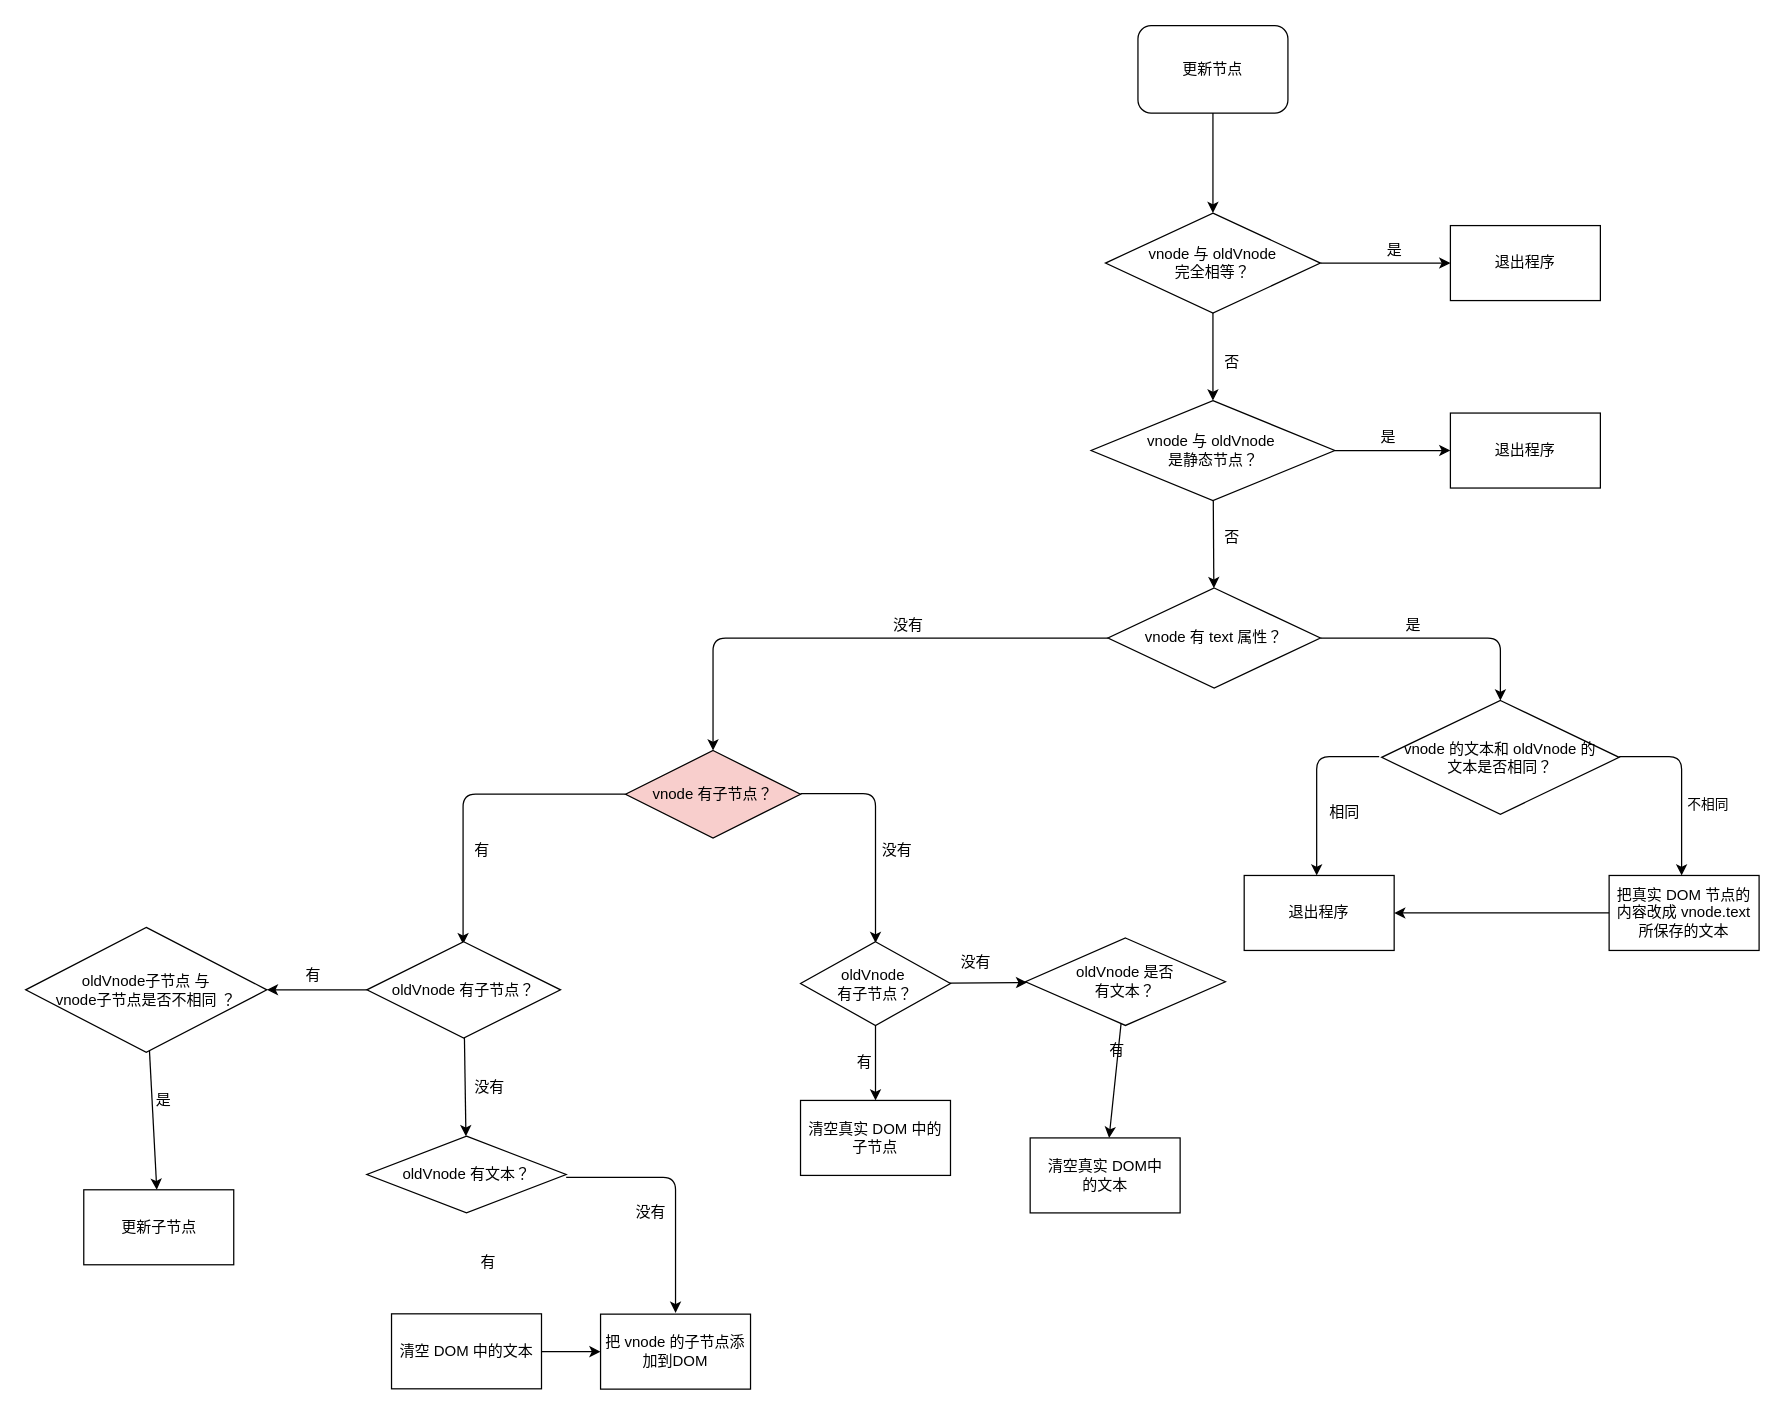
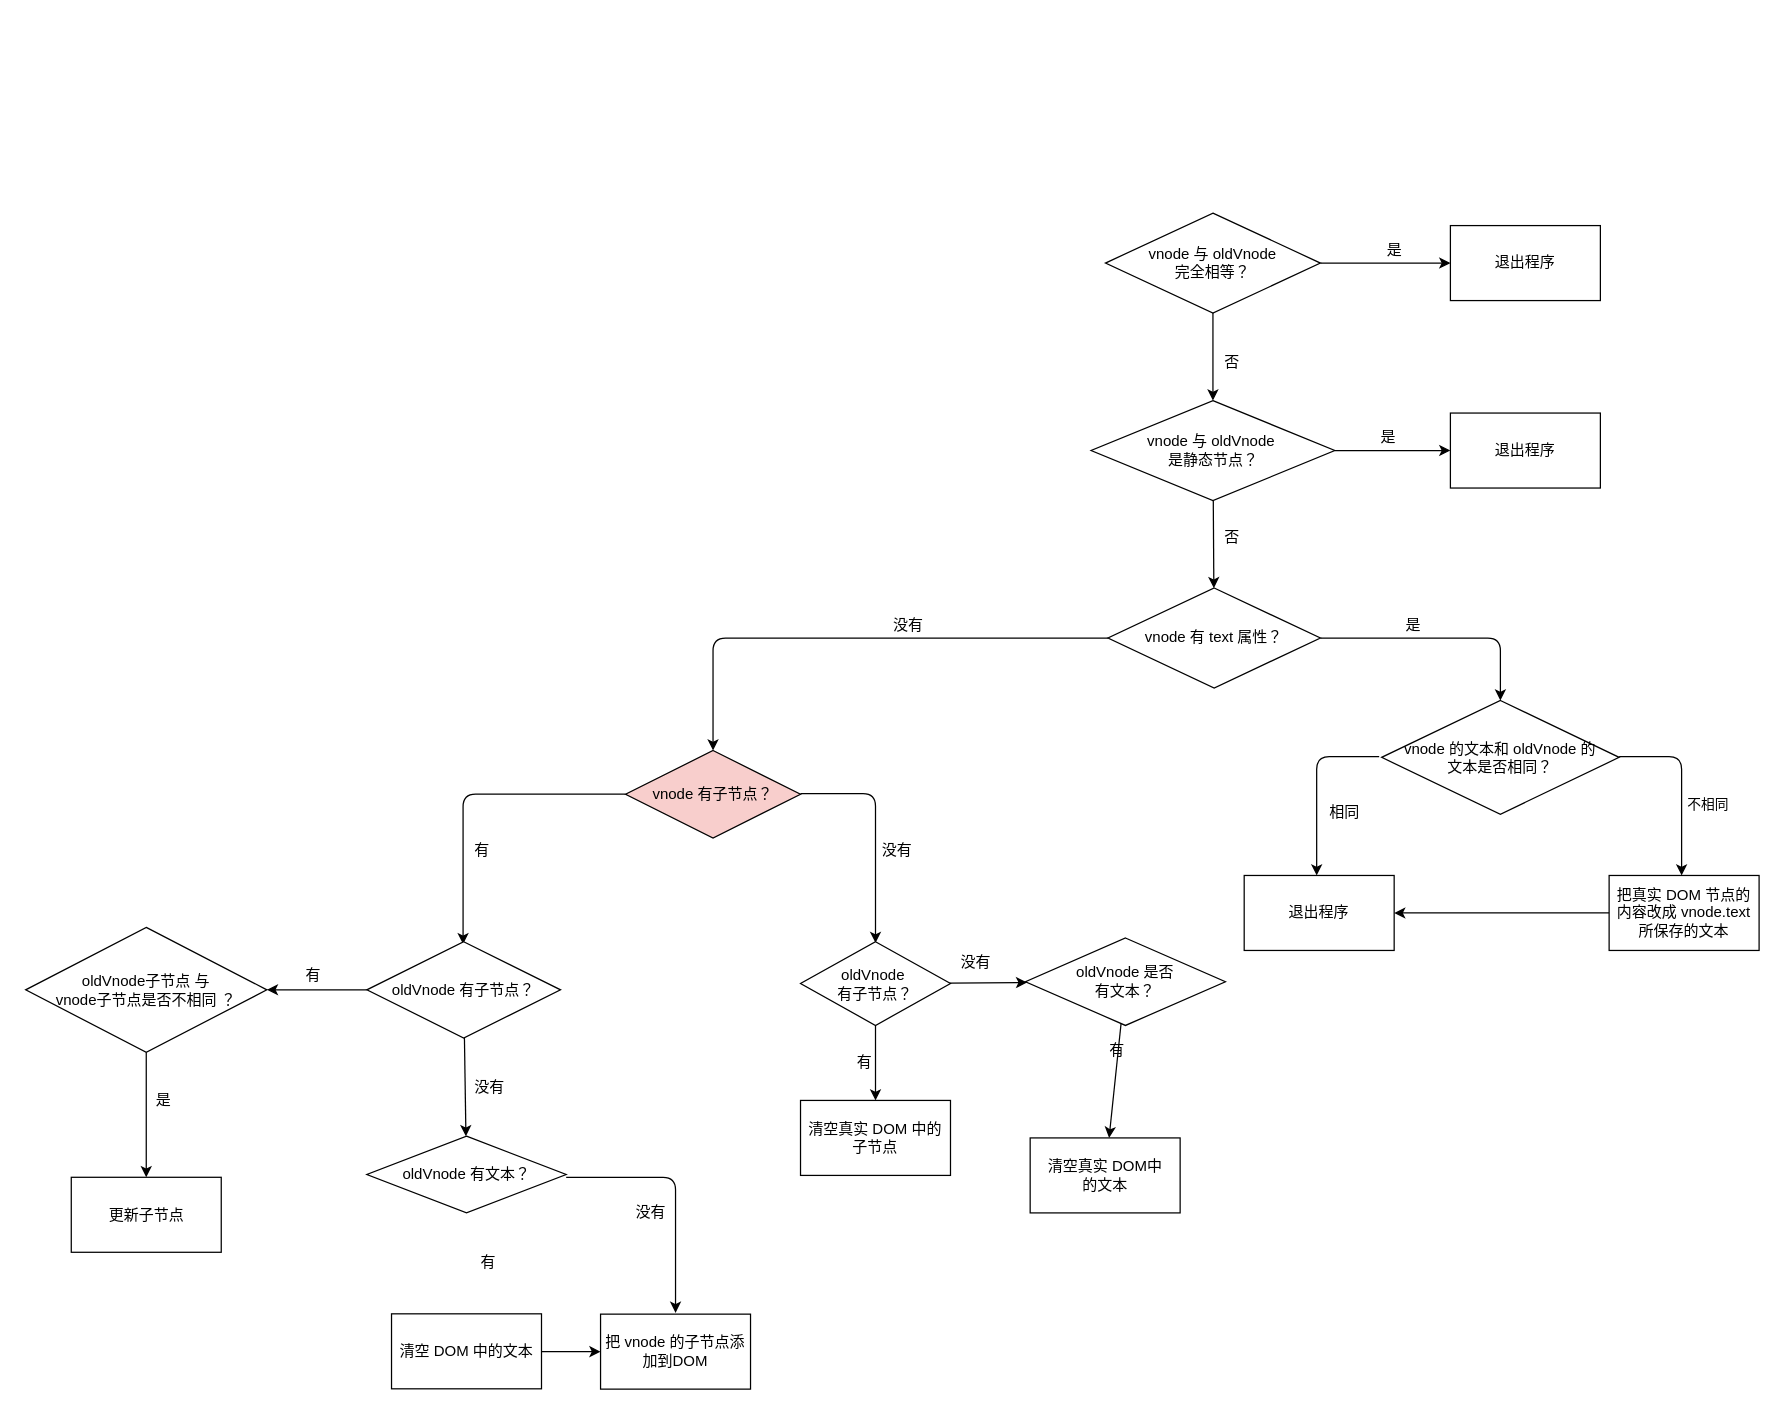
  <mxCell id="0" />
  <mxCell id="1" parent="0" />
- <mxCell id="2" style="edgeStyle=none;html=1;entryX=0.5;entryY=0;entryDx=0;entryDy=0;" edge="1" parent="1" source="3" target="6"><mxGeometry relative="1" as="geometry" /></mxCell>
- <mxCell id="3" value="更新节点" style="rounded=1;whiteSpace=wrap;html=1;" vertex="1" parent="1"><mxGeometry x="910" y="20" width="120" height="70" as="geometry" /></mxCell>
  <mxCell id="4" value="" style="edgeStyle=none;html=1;" edge="1" parent="1" source="6" target="7"><mxGeometry relative="1" as="geometry" /></mxCell>
  <mxCell id="5" value="" style="edgeStyle=none;html=1;" edge="1" parent="1" source="6" target="11"><mxGeometry relative="1" as="geometry" /></mxCell>
  <mxCell id="6" value="vnode 与 oldVnode&lt;br&gt;完全相等？" style="rhombus;whiteSpace=wrap;html=1;" vertex="1" parent="1"><mxGeometry x="884" y="170" width="172" height="80" as="geometry" /></mxCell>
  <mxCell id="7" value="退出程序" style="whiteSpace=wrap;html=1;" vertex="1" parent="1"><mxGeometry x="1160" y="180" width="120" height="60" as="geometry" /></mxCell>
  <mxCell id="8" value="是" style="text;html=1;align=center;verticalAlign=middle;resizable=0;points=[];autosize=1;strokeColor=none;fillColor=none;" vertex="1" parent="1"><mxGeometry x="1100" y="190" width="30" height="20" as="geometry" /></mxCell>
  <mxCell id="9" value="" style="edgeStyle=none;html=1;" edge="1" parent="1" source="11" target="13"><mxGeometry relative="1" as="geometry" /></mxCell>
  <mxCell id="10" value="" style="edgeStyle=none;html=1;" edge="1" parent="1" source="11" target="15"><mxGeometry relative="1" as="geometry" /></mxCell>
  <mxCell id="11" value="vnode 与 oldVnode&amp;nbsp;&lt;br&gt;是静态节点？" style="rhombus;whiteSpace=wrap;html=1;" vertex="1" parent="1"><mxGeometry x="872.5" y="320" width="195" height="80" as="geometry" /></mxCell>
  <mxCell id="12" value="否" style="text;html=1;align=center;verticalAlign=middle;resizable=0;points=[];autosize=1;strokeColor=none;fillColor=none;" vertex="1" parent="1"><mxGeometry x="970" y="280" width="30" height="20" as="geometry" /></mxCell>
  <mxCell id="13" value="退出程序" style="whiteSpace=wrap;html=1;" vertex="1" parent="1"><mxGeometry x="1160" y="330" width="120" height="60" as="geometry" /></mxCell>
  <mxCell id="14" value="是" style="text;html=1;align=center;verticalAlign=middle;resizable=0;points=[];autosize=1;strokeColor=none;fillColor=none;" vertex="1" parent="1"><mxGeometry x="1095" y="340" width="30" height="20" as="geometry" /></mxCell>
  <mxCell id="15" value="vnode 有 text 属性？" style="rhombus;whiteSpace=wrap;html=1;" vertex="1" parent="1"><mxGeometry x="886" y="470" width="170" height="80" as="geometry" /></mxCell>
  <mxCell id="16" value="否" style="text;html=1;align=center;verticalAlign=middle;resizable=0;points=[];autosize=1;strokeColor=none;fillColor=none;" vertex="1" parent="1"><mxGeometry x="970" y="420" width="30" height="20" as="geometry" /></mxCell>
  <mxCell id="17" value="" style="edgeStyle=segmentEdgeStyle;endArrow=classic;html=1;" edge="1" parent="1"><mxGeometry width="50" height="50" relative="1" as="geometry"><mxPoint x="1056" y="510" as="sourcePoint" /><mxPoint x="1200" y="560" as="targetPoint" /><Array as="points"><mxPoint x="1200" y="510" /></Array></mxGeometry></mxCell>
  <mxCell id="18" value="是" style="text;html=1;align=center;verticalAlign=middle;resizable=0;points=[];autosize=1;strokeColor=none;fillColor=none;" vertex="1" parent="1"><mxGeometry x="1115" y="490" width="30" height="20" as="geometry" /></mxCell>
  <mxCell id="19" value="vnode 的文本和 oldVnode 的&lt;br&gt;文本是否相同？" style="rhombus;whiteSpace=wrap;html=1;" vertex="1" parent="1"><mxGeometry x="1105" y="560" width="190" height="91" as="geometry" /></mxCell>
  <mxCell id="20" value="退出程序" style="whiteSpace=wrap;html=1;" vertex="1" parent="1"><mxGeometry x="995" y="700" width="120" height="60" as="geometry" /></mxCell>
  <mxCell id="21" value="相同" style="text;html=1;align=center;verticalAlign=middle;resizable=0;points=[];autosize=1;strokeColor=none;fillColor=none;" vertex="1" parent="1"><mxGeometry x="1055" y="640" width="40" height="20" as="geometry" /></mxCell>
  <mxCell id="22" value="" style="edgeStyle=segmentEdgeStyle;endArrow=classic;html=1;" edge="1" parent="1"><mxGeometry width="50" height="50" relative="1" as="geometry"><mxPoint x="1295" y="605" as="sourcePoint" /><mxPoint x="1345" y="700" as="targetPoint" /></mxGeometry></mxCell>
  <mxCell id="23" value="不相同" style="edgeLabel;html=1;align=center;verticalAlign=middle;resizable=0;points=[];" vertex="1" connectable="0" parent="22"><mxGeometry x="0.197" y="5" relative="1" as="geometry"><mxPoint x="15" as="offset" /></mxGeometry></mxCell>
  <mxCell id="24" value="把真实 DOM 节点的内容改成 vnode.text 所保存的文本" style="rounded=0;whiteSpace=wrap;html=1;" vertex="1" parent="1"><mxGeometry x="1287" y="700" width="120" height="60" as="geometry" /></mxCell>
  <mxCell id="25" value="" style="endArrow=classic;html=1;entryX=1;entryY=0.5;entryDx=0;entryDy=0;exitX=0;exitY=0.5;exitDx=0;exitDy=0;" edge="1" parent="1" source="24" target="20"><mxGeometry width="50" height="50" relative="1" as="geometry"><mxPoint x="1280" y="730" as="sourcePoint" /><mxPoint x="1330" y="690" as="targetPoint" /></mxGeometry></mxCell>
  <mxCell id="26" value="" style="edgeStyle=segmentEdgeStyle;endArrow=classic;html=1;entryX=0.5;entryY=0;entryDx=0;entryDy=0;" edge="1" parent="1"><mxGeometry width="50" height="50" relative="1" as="geometry"><mxPoint x="1103" y="605" as="sourcePoint" /><mxPoint x="1053" y="700" as="targetPoint" /><Array as="points"><mxPoint x="1053" y="605" /></Array></mxGeometry></mxCell>
  <mxCell id="27" value="" style="edgeStyle=segmentEdgeStyle;endArrow=classic;html=1;entryX=0.5;entryY=0;entryDx=0;entryDy=0;" edge="1" parent="1" target="28"><mxGeometry width="50" height="50" relative="1" as="geometry"><mxPoint x="886" y="510" as="sourcePoint" /><mxPoint x="630" y="600" as="targetPoint" /><Array as="points"><mxPoint x="570" y="510" /></Array></mxGeometry></mxCell>
  <mxCell id="28" value="vnode 有子节点？" style="rhombus;whiteSpace=wrap;html=1;fillColor=#f8cecc;" vertex="1" parent="1"><mxGeometry x="500" y="600" width="140" height="70" as="geometry" /></mxCell>
  <mxCell id="29" value="" style="edgeStyle=segmentEdgeStyle;endArrow=classic;html=1;" edge="1" parent="1"><mxGeometry width="50" height="50" relative="1" as="geometry"><mxPoint x="640" y="634.5" as="sourcePoint" /><mxPoint x="700" y="754" as="targetPoint" /></mxGeometry></mxCell>
  <mxCell id="30" value="" style="edgeStyle=segmentEdgeStyle;endArrow=classic;html=1;" edge="1" parent="1"><mxGeometry width="50" height="50" relative="1" as="geometry"><mxPoint x="500" y="635" as="sourcePoint" /><mxPoint x="370" y="755" as="targetPoint" /><Array as="points"><mxPoint x="500" y="635" /><mxPoint x="370" y="635" /></Array></mxGeometry></mxCell>
  <mxCell id="31" value="" style="edgeStyle=none;html=1;" edge="1" parent="1" source="33" target="34"><mxGeometry relative="1" as="geometry" /></mxCell>
  <mxCell id="32" value="" style="edgeStyle=none;html=1;" edge="1" parent="1" source="33" target="37"><mxGeometry relative="1" as="geometry" /></mxCell>
  <mxCell id="33" value="oldVnode&amp;nbsp;&lt;br&gt;有子节点？" style="rhombus;whiteSpace=wrap;html=1;" vertex="1" parent="1"><mxGeometry x="640" y="753" width="120" height="67" as="geometry" /></mxCell>
  <mxCell id="34" value="清空真实 DOM 中的子节点" style="whiteSpace=wrap;html=1;" vertex="1" parent="1"><mxGeometry x="640" y="880" width="120" height="60" as="geometry" /></mxCell>
  <mxCell id="35" value="有" style="text;html=1;align=center;verticalAlign=middle;resizable=0;points=[];autosize=1;strokeColor=none;fillColor=none;" vertex="1" parent="1"><mxGeometry x="676" y="840" width="30" height="20" as="geometry" /></mxCell>
  <mxCell id="36" value="" style="edgeStyle=none;html=1;" edge="1" parent="1" source="37" target="39"><mxGeometry relative="1" as="geometry" /></mxCell>
  <mxCell id="37" value="oldVnode 是否&lt;br&gt;有文本？" style="rhombus;whiteSpace=wrap;html=1;" vertex="1" parent="1"><mxGeometry x="820" y="750" width="160" height="70" as="geometry" /></mxCell>
  <mxCell id="38" value="没有" style="text;html=1;align=center;verticalAlign=middle;resizable=0;points=[];autosize=1;strokeColor=none;fillColor=none;" vertex="1" parent="1"><mxGeometry x="760" y="760" width="40" height="20" as="geometry" /></mxCell>
  <mxCell id="39" value="清空真实 DOM中&lt;br&gt;的文本" style="whiteSpace=wrap;html=1;" vertex="1" parent="1"><mxGeometry x="823.75" y="910" width="120" height="60" as="geometry" /></mxCell>
  <mxCell id="40" value="" style="edgeStyle=none;html=1;" edge="1" parent="1" source="42" target="48"><mxGeometry relative="1" as="geometry" /></mxCell>
  <mxCell id="41" value="" style="edgeStyle=none;html=1;" edge="1" parent="1" source="42" target="52"><mxGeometry relative="1" as="geometry" /></mxCell>
  <mxCell id="42" value="oldVnode 有子节点？" style="rhombus;whiteSpace=wrap;html=1;" vertex="1" parent="1"><mxGeometry x="293" y="753" width="155" height="77" as="geometry" /></mxCell>
  <mxCell id="43" value="没有" style="text;html=1;align=center;verticalAlign=middle;resizable=0;points=[];autosize=1;strokeColor=none;fillColor=none;" vertex="1" parent="1"><mxGeometry x="706" y="490" width="40" height="20" as="geometry" /></mxCell>
  <mxCell id="44" value="没有" style="text;html=1;align=center;verticalAlign=middle;resizable=0;points=[];autosize=1;strokeColor=none;fillColor=none;" vertex="1" parent="1"><mxGeometry x="697" y="670" width="40" height="20" as="geometry" /></mxCell>
  <mxCell id="45" value="有" style="text;html=1;align=center;verticalAlign=middle;resizable=0;points=[];autosize=1;strokeColor=none;fillColor=none;" vertex="1" parent="1"><mxGeometry x="370" y="670" width="30" height="20" as="geometry" /></mxCell>
  <mxCell id="46" value="有" style="text;html=1;align=center;verticalAlign=middle;resizable=0;points=[];autosize=1;strokeColor=none;fillColor=none;" vertex="1" parent="1"><mxGeometry x="878" y="830" width="30" height="20" as="geometry" /></mxCell>
  <mxCell id="47" value="" style="edgeStyle=none;html=1;" edge="1" parent="1" source="48" target="50"><mxGeometry relative="1" as="geometry" /></mxCell>
  <mxCell id="48" value="oldVnode子节点 与 &lt;br&gt;vnode子节点是否不相同 ？" style="rhombus;whiteSpace=wrap;html=1;" vertex="1" parent="1"><mxGeometry x="20" y="741.5" width="193" height="100" as="geometry" /></mxCell>
  <mxCell id="49" value="有" style="text;html=1;align=center;verticalAlign=middle;resizable=0;points=[];autosize=1;strokeColor=none;fillColor=none;" vertex="1" parent="1"><mxGeometry x="235" y="770" width="30" height="20" as="geometry" /></mxCell>
- <mxCell id="50" value="更新子节点" style="whiteSpace=wrap;html=1;" vertex="1" parent="1"><mxGeometry x="66.5" y="951.5" width="120" height="60" as="geometry" /></mxCell>
+ <mxCell id="50" value="更新子节点" style="whiteSpace=wrap;html=1;" vertex="1" parent="1"><mxGeometry x="56.5" y="941.5" width="120" height="60" as="geometry" /></mxCell>
  <mxCell id="51" value="是" style="text;html=1;align=center;verticalAlign=middle;resizable=0;points=[];autosize=1;strokeColor=none;fillColor=none;" vertex="1" parent="1"><mxGeometry x="115" y="870" width="30" height="20" as="geometry" /></mxCell>
  <mxCell id="52" value="oldVnode 有文本？" style="rhombus;whiteSpace=wrap;html=1;" vertex="1" parent="1"><mxGeometry x="293" y="908.5" width="159.5" height="61.5" as="geometry" /></mxCell>
  <mxCell id="53" value="没有" style="text;html=1;align=center;verticalAlign=middle;resizable=0;points=[];autosize=1;strokeColor=none;fillColor=none;" vertex="1" parent="1"><mxGeometry x="370.5" y="860" width="40" height="20" as="geometry" /></mxCell>
  <mxCell id="54" value="清空 DOM 中的文本" style="whiteSpace=wrap;html=1;" vertex="1" parent="1"><mxGeometry x="312.75" y="1050.75" width="120" height="60" as="geometry" /></mxCell>
  <mxCell id="55" value="有" style="text;html=1;align=center;verticalAlign=middle;resizable=0;points=[];autosize=1;strokeColor=none;fillColor=none;" vertex="1" parent="1"><mxGeometry x="375" y="1000" width="30" height="20" as="geometry" /></mxCell>
  <mxCell id="56" value="" style="edgeStyle=segmentEdgeStyle;endArrow=classic;html=1;" edge="1" parent="1"><mxGeometry width="50" height="50" relative="1" as="geometry"><mxPoint x="452.5" y="941.5" as="sourcePoint" /><mxPoint x="540" y="1050" as="targetPoint" /><Array as="points"><mxPoint x="540" y="942" /><mxPoint x="540" y="1020" /></Array></mxGeometry></mxCell>
  <mxCell id="57" value="没有" style="text;html=1;align=center;verticalAlign=middle;resizable=0;points=[];autosize=1;strokeColor=none;fillColor=none;" vertex="1" parent="1"><mxGeometry x="500" y="960" width="40" height="20" as="geometry" /></mxCell>
  <mxCell id="58" value="把 vnode 的子节点添加到DOM" style="rounded=0;whiteSpace=wrap;html=1;" vertex="1" parent="1"><mxGeometry x="480" y="1051" width="120" height="60" as="geometry" /></mxCell>
  <mxCell id="59" value="" style="endArrow=classic;html=1;entryX=0;entryY=0.5;entryDx=0;entryDy=0;" edge="1" parent="1" target="58"><mxGeometry width="50" height="50" relative="1" as="geometry"><mxPoint x="432.75" y="1081" as="sourcePoint" /><mxPoint x="462.75" y="1051" as="targetPoint" /></mxGeometry></mxCell>
